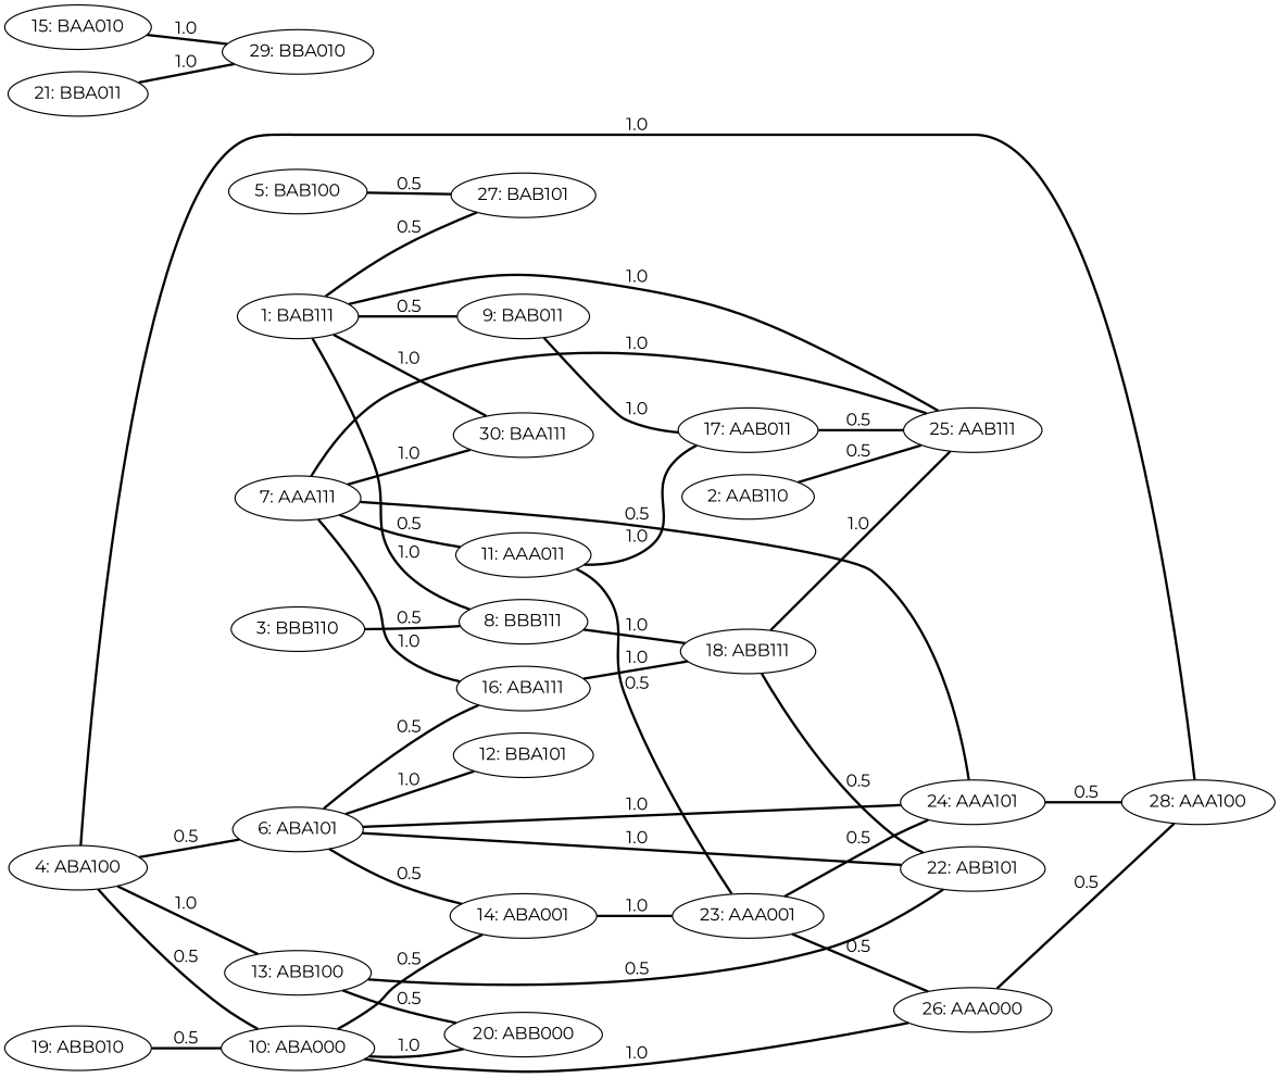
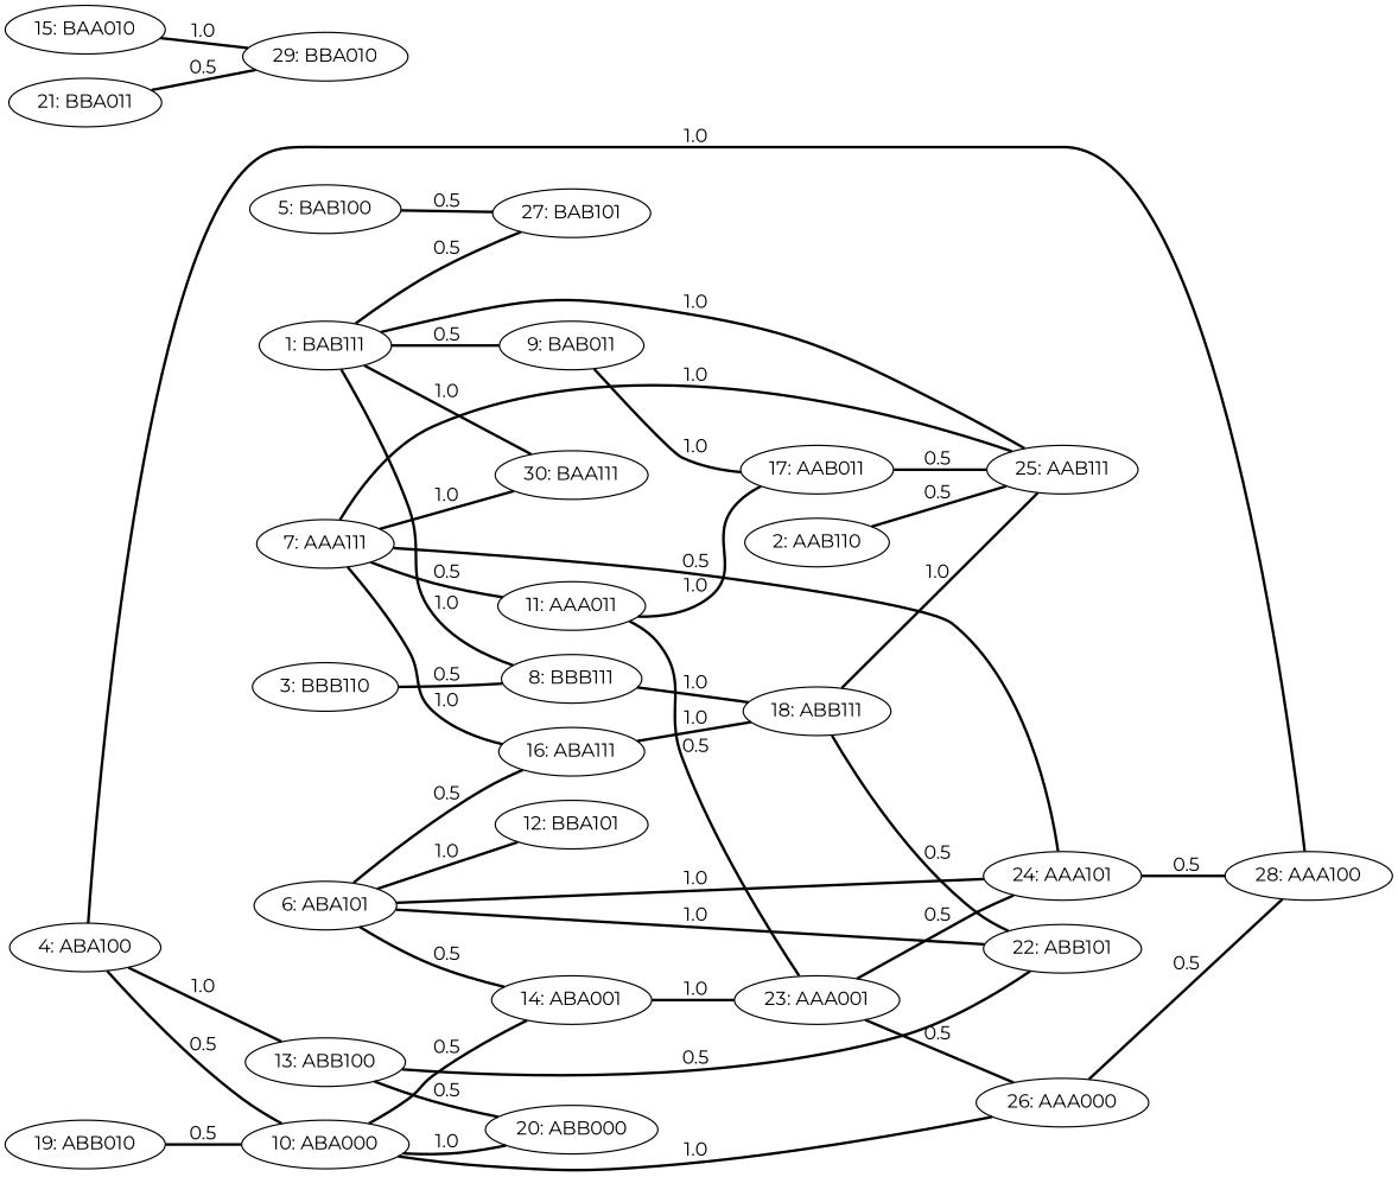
  strict graph {
    fontname=Montserrat
    rankdir=LR
    node [fontname=Montserrat]
    edge [fontname=Montserrat style=bold]
    "1: BAB111"
    "8: BBB111"
    "9: BAB011"
    "25: AAB111"
    "27: BAB101"
    "30: BAA111"
    "18: ABB111"
    "17: AAB011"
    "22: ABB101"
    "2: AAB110"
    "3: BBB110"
    "4: ABA100"
    "6: ABA101"
    "10: ABA000"
    "13: ABB100"
    "28: AAA100"
    "12: BBA101"
    "14: ABA001"
    "16: ABA111"
    "24: AAA101"
    "20: ABB000"
    "26: AAA000"
    "23: AAA001"
    "5: BAB100"
    "7: AAA111"
    "11: AAA011"
    "15: BAA010"
    "29: BBA010"
    "19: ABB010"
    "21: BBA011"
    "1: BAB111" -- "8: BBB111" [label=1.0]
    "1: BAB111" -- "9: BAB011" [label=0.5]
    "1: BAB111" -- "25: AAB111" [label=1.0]
    "1: BAB111" -- "27: BAB101" [label=0.5]
    "1: BAB111" -- "30: BAA111" [label=1.0]
    "8: BBB111" -- "18: ABB111" [label=1.0]
    "9: BAB011" -- "17: AAB011" [label=1.0]
    "18: ABB111" -- "25: AAB111" [label=1.0]
    "18: ABB111" -- "22: ABB101" [label=0.5]
    "17: AAB011" -- "25: AAB111" [label=0.5]
    "2: AAB110" -- "25: AAB111" [label=0.5]
    "3: BBB110" -- "8: BBB111" [label=0.5]
-   "4: ABA100" -- "6: ABA101" [label=0.5]
    "4: ABA100" -- "10: ABA000" [label=0.5]
    "4: ABA100" -- "13: ABB100" [label=1.0]
    "4: ABA100" -- "28: AAA100" [label=1.0]
    "6: ABA101" -- "22: ABB101" [label=1.0]
    "6: ABA101" -- "12: BBA101" [label=1.0]
    "6: ABA101" -- "14: ABA001" [label=0.5]
    "6: ABA101" -- "16: ABA111" [label=0.5]
    "6: ABA101" -- "24: AAA101" [label=1.0]
    "10: ABA000" -- "14: ABA001" [label=0.5]
    "10: ABA000" -- "20: ABB000" [label=1.0]
    "10: ABA000" -- "26: AAA000" [label=1.0]
    "13: ABB100" -- "22: ABB101" [label=0.5]
    "13: ABB100" -- "20: ABB000" [label=0.5]
    "14: ABA001" -- "23: AAA001" [label=1.0]
    "16: ABA111" -- "18: ABB111" [label=1.0]
    "24: AAA101" -- "28: AAA100" [label=0.5]
    "26: AAA000" -- "28: AAA100" [label=0.5]
    "23: AAA001" -- "24: AAA101" [label=0.5]
    "23: AAA001" -- "26: AAA000" [label=0.5]
    "5: BAB100" -- "27: BAB101" [label=0.5]
    "7: AAA111" -- "25: AAB111" [label=1.0]
    "7: AAA111" -- "30: BAA111" [label=1.0]
    "7: AAA111" -- "16: ABA111" [label=1.0]
    "7: AAA111" -- "24: AAA101" [label=0.5]
    "7: AAA111" -- "11: AAA011" [label=0.5]
    "11: AAA011" -- "17: AAB011" [label=1.0]
    "11: AAA011" -- "23: AAA001" [label=0.5]
    "15: BAA010" -- "29: BBA010" [label=1.0]
    "19: ABB010" -- "10: ABA000" [label=0.5]
-   "21: BBA011" -- "29: BBA010" [label=1.0]
+   "21: BBA011" -- "29: BBA010" [label=0.5]
  }
